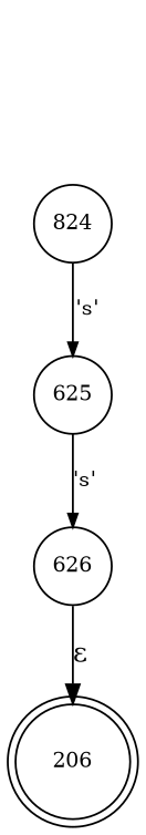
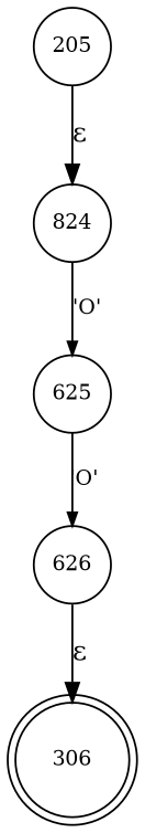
  digraph {
    fontname="DejaVu Serif"
    rankdir=TB
    node [fixedsize=true fontname="DejaVu Serif" fontsize=11 shape=circle peripheries=1]
    edge [fontname="DejaVu Serif"]
-   n1 [label=206 shape=doublecircle width=.6 peripheries=""]
+   n1 [label=306 shape=doublecircle width=.6 peripheries=""]
    n2 [label=824 width=.55]
    n3 [label=625 width=.55]
    n4 [label=626 width=.55]
-   n2 -> n3 [arrowhead=normal arrowsize=.7 fontsize=11 label="'s'"]
-   n3 -> n4 [arrowhead=normal arrowsize=.7 fontsize=11 label="'s'"]
+   n5 [label=205 width=.55]
+   n2 -> n3 [arrowhead=normal arrowsize=.7 fontsize=11 label="'O'"]
+   n3 -> n4 [arrowhead=normal arrowsize=.7 fontsize=11 label="'O'"]
    n4 -> n1 [label="&epsilon;"]
+   n5 -> n2 [label="&epsilon;"]
  }
